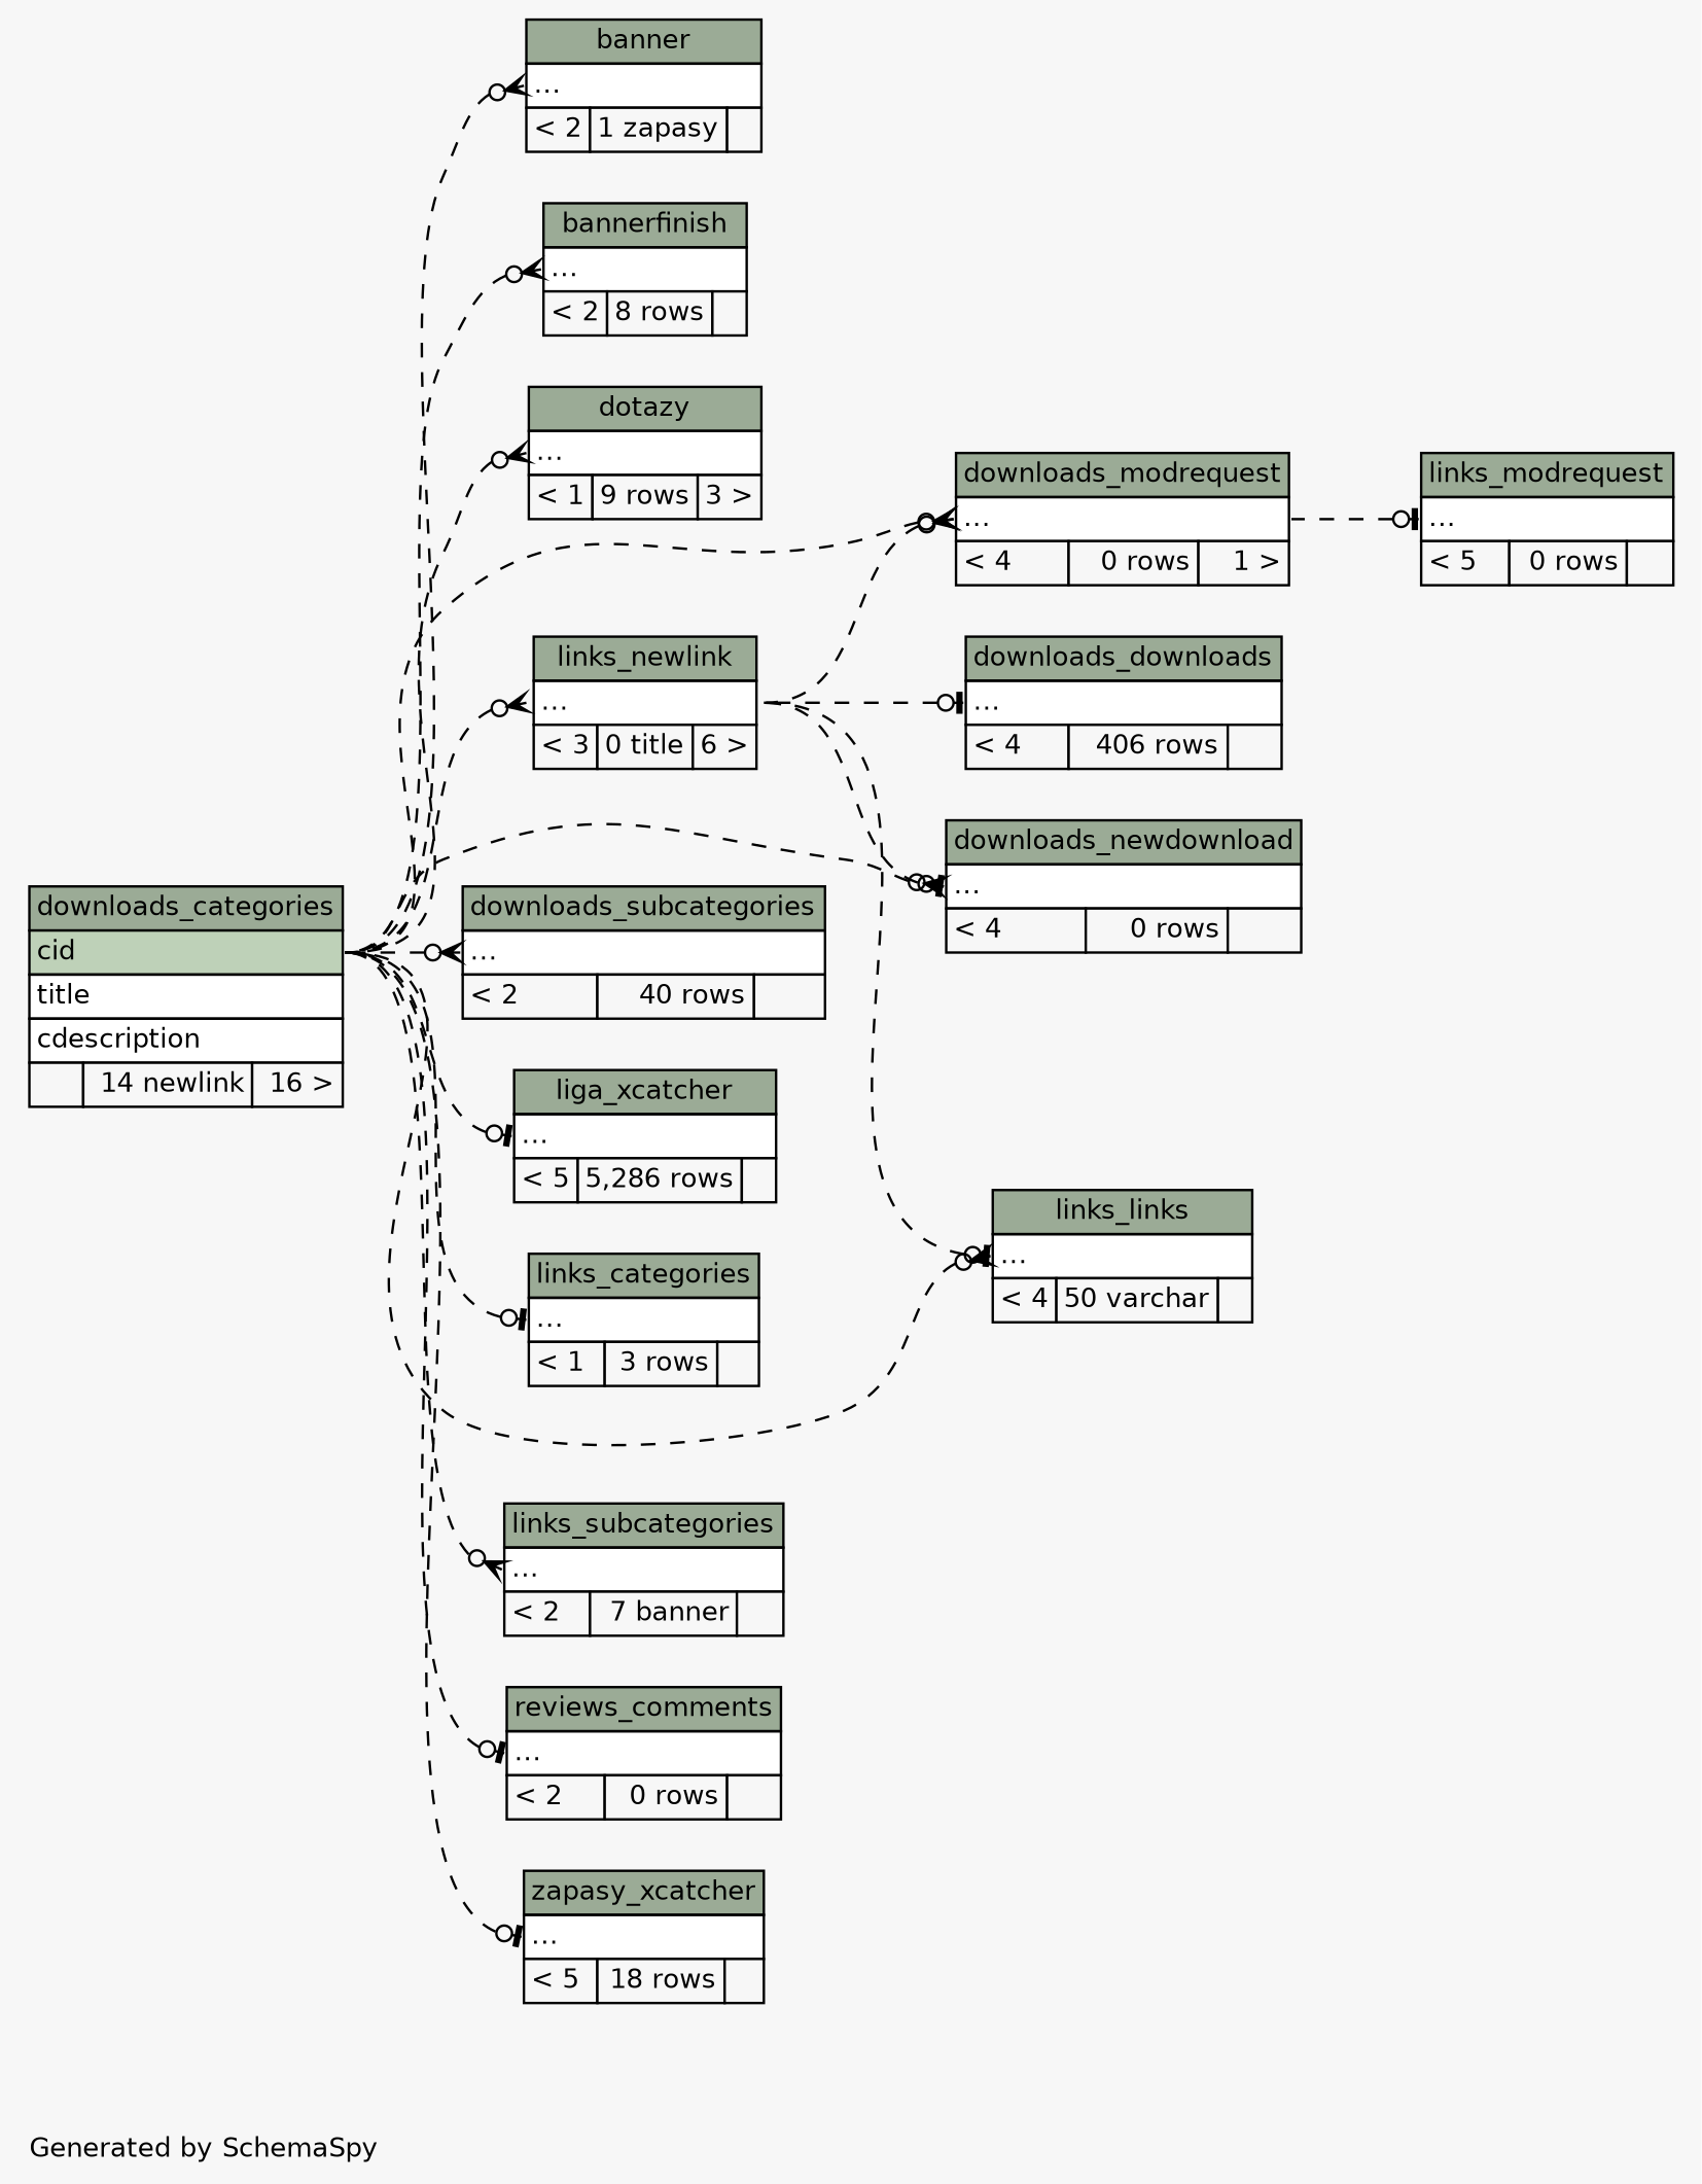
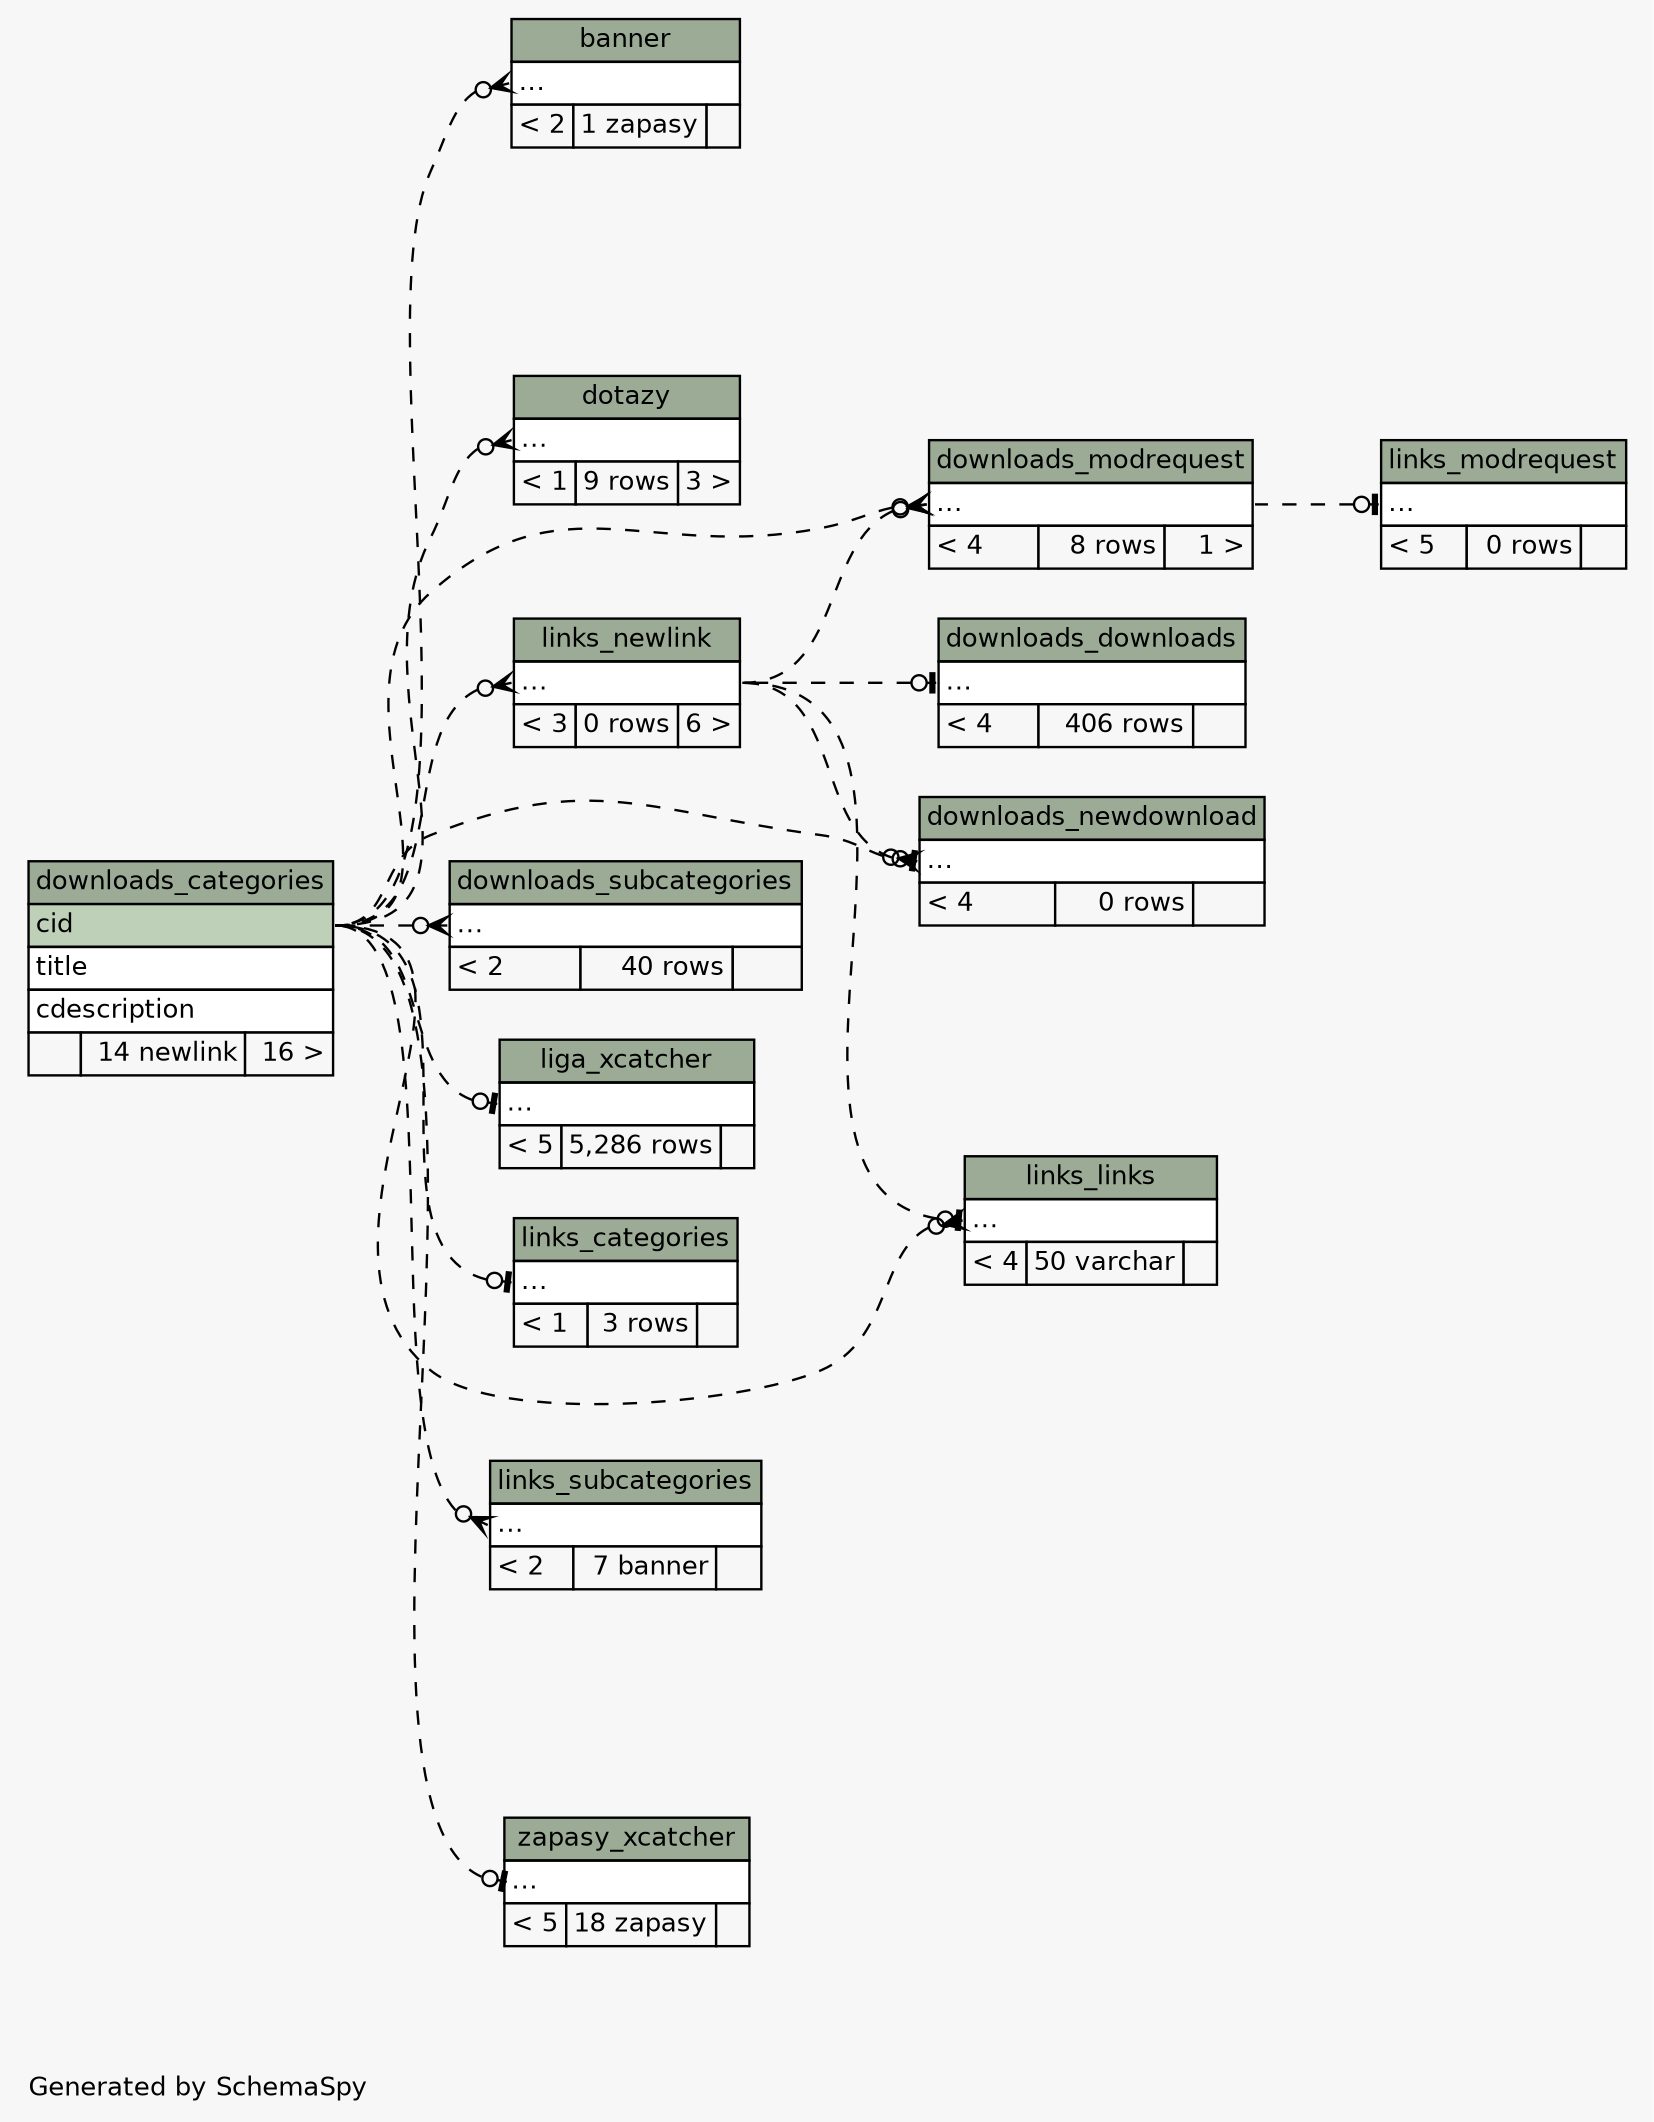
  digraph {
    bgcolor="#f7f7f7"
    fontname=Helvetica
    fontsize=11
    label="\nGenerated by SchemaSpy"
    labeljust=l
    nodesep=0.18
    rankdir=RL
    ranksep=0.46
    node [fontname=Helvetica fontsize=11 shape=plaintext]
    edge [arrowhead=none arrowsize=0.8 arrowtail=crowodot dir=back headport="cid:e" style=dashed tailport="elipses:w"]
    n1 [label=<     <TABLE BORDER="0" CELLBORDER="1" CELLSPACING="0" BGCOLOR="#ffffff">       <TR><TD COLSPAN="3" BGCOLOR="#9bab96" ALIGN="CENTER">banner</TD></TR>       <TR><TD PORT="elipses" COLSPAN="3" ALIGN="LEFT">...</TD></TR>       <TR><TD ALIGN="LEFT" BGCOLOR="#f7f7f7">&lt; 2</TD><TD ALIGN="RIGHT" BGCOLOR="#f7f7f7">1 zapasy</TD><TD ALIGN="RIGHT" BGCOLOR="#f7f7f7">  </TD></TR>     </TABLE>>]
    n2 [label=<     <TABLE BORDER="0" CELLBORDER="1" CELLSPACING="0" BGCOLOR="#ffffff">       <TR><TD COLSPAN="3" BGCOLOR="#9bab96" ALIGN="CENTER">downloads_categories</TD></TR>       <TR><TD PORT="cid" COLSPAN="3" BGCOLOR="#bed1b8" ALIGN="LEFT">cid</TD></TR>       <TR><TD PORT="title" COLSPAN="3" ALIGN="LEFT">title</TD></TR>       <TR><TD PORT="cdescription" COLSPAN="3" ALIGN="LEFT">cdescription</TD></TR>       <TR><TD ALIGN="LEFT" BGCOLOR="#f7f7f7">  </TD><TD ALIGN="RIGHT" BGCOLOR="#f7f7f7">14 newlink</TD><TD ALIGN="RIGHT" BGCOLOR="#f7f7f7">16 &gt;</TD></TR>     </TABLE>>]
-   n3 [label=<     <TABLE BORDER="0" CELLBORDER="1" CELLSPACING="0" BGCOLOR="#ffffff">       <TR><TD COLSPAN="3" BGCOLOR="#9bab96" ALIGN="CENTER">bannerfinish</TD></TR>       <TR><TD PORT="elipses" COLSPAN="3" ALIGN="LEFT">...</TD></TR>       <TR><TD ALIGN="LEFT" BGCOLOR="#f7f7f7">&lt; 2</TD><TD ALIGN="RIGHT" BGCOLOR="#f7f7f7">8 rows</TD><TD ALIGN="RIGHT" BGCOLOR="#f7f7f7">  </TD></TR>     </TABLE>>]
    n4 [label=<     <TABLE BORDER="0" CELLBORDER="1" CELLSPACING="0" BGCOLOR="#ffffff">       <TR><TD COLSPAN="3" BGCOLOR="#9bab96" ALIGN="CENTER">dotazy</TD></TR>       <TR><TD PORT="elipses" COLSPAN="3" ALIGN="LEFT">...</TD></TR>       <TR><TD ALIGN="LEFT" BGCOLOR="#f7f7f7">&lt; 1</TD><TD ALIGN="RIGHT" BGCOLOR="#f7f7f7">9 rows</TD><TD ALIGN="RIGHT" BGCOLOR="#f7f7f7">3 &gt;</TD></TR>     </TABLE>>]
    n5 [label=<     <TABLE BORDER="0" CELLBORDER="1" CELLSPACING="0" BGCOLOR="#ffffff">       <TR><TD COLSPAN="3" BGCOLOR="#9bab96" ALIGN="CENTER">downloads_downloads</TD></TR>       <TR><TD PORT="elipses" COLSPAN="3" ALIGN="LEFT">...</TD></TR>       <TR><TD ALIGN="LEFT" BGCOLOR="#f7f7f7">&lt; 4</TD><TD ALIGN="RIGHT" BGCOLOR="#f7f7f7">406 rows</TD><TD ALIGN="RIGHT" BGCOLOR="#f7f7f7">  </TD></TR>     </TABLE>>]
-   n6 [label=<     <TABLE BORDER="0" CELLBORDER="1" CELLSPACING="0" BGCOLOR="#ffffff">       <TR><TD COLSPAN="3" BGCOLOR="#9bab96" ALIGN="CENTER">links_newlink</TD></TR>       <TR><TD PORT="elipses" COLSPAN="3" ALIGN="LEFT">...</TD></TR>       <TR><TD ALIGN="LEFT" BGCOLOR="#f7f7f7">&lt; 3</TD><TD ALIGN="RIGHT" BGCOLOR="#f7f7f7">0 title</TD><TD ALIGN="RIGHT" BGCOLOR="#f7f7f7">6 &gt;</TD></TR>     </TABLE>>]
-   n7 [label=<     <TABLE BORDER="0" CELLBORDER="1" CELLSPACING="0" BGCOLOR="#ffffff">       <TR><TD COLSPAN="3" BGCOLOR="#9bab96" ALIGN="CENTER">downloads_modrequest</TD></TR>       <TR><TD PORT="elipses" COLSPAN="3" ALIGN="LEFT">...</TD></TR>       <TR><TD ALIGN="LEFT" BGCOLOR="#f7f7f7">&lt; 4</TD><TD ALIGN="RIGHT" BGCOLOR="#f7f7f7">0 rows</TD><TD ALIGN="RIGHT" BGCOLOR="#f7f7f7">1 &gt;</TD></TR>     </TABLE>>]
+   n6 [label=<     <TABLE BORDER="0" CELLBORDER="1" CELLSPACING="0" BGCOLOR="#ffffff">       <TR><TD COLSPAN="3" BGCOLOR="#9bab96" ALIGN="CENTER">links_newlink</TD></TR>       <TR><TD PORT="elipses" COLSPAN="3" ALIGN="LEFT">...</TD></TR>       <TR><TD ALIGN="LEFT" BGCOLOR="#f7f7f7">&lt; 3</TD><TD ALIGN="RIGHT" BGCOLOR="#f7f7f7">0 rows</TD><TD ALIGN="RIGHT" BGCOLOR="#f7f7f7">6 &gt;</TD></TR>     </TABLE>>]
+   n7 [label=<     <TABLE BORDER="0" CELLBORDER="1" CELLSPACING="0" BGCOLOR="#ffffff">       <TR><TD COLSPAN="3" BGCOLOR="#9bab96" ALIGN="CENTER">downloads_modrequest</TD></TR>       <TR><TD PORT="elipses" COLSPAN="3" ALIGN="LEFT">...</TD></TR>       <TR><TD ALIGN="LEFT" BGCOLOR="#f7f7f7">&lt; 4</TD><TD ALIGN="RIGHT" BGCOLOR="#f7f7f7">8 rows</TD><TD ALIGN="RIGHT" BGCOLOR="#f7f7f7">1 &gt;</TD></TR>     </TABLE>>]
    n8 [label=<     <TABLE BORDER="0" CELLBORDER="1" CELLSPACING="0" BGCOLOR="#ffffff">       <TR><TD COLSPAN="3" BGCOLOR="#9bab96" ALIGN="CENTER">downloads_newdownload</TD></TR>       <TR><TD PORT="elipses" COLSPAN="3" ALIGN="LEFT">...</TD></TR>       <TR><TD ALIGN="LEFT" BGCOLOR="#f7f7f7">&lt; 4</TD><TD ALIGN="RIGHT" BGCOLOR="#f7f7f7">0 rows</TD><TD ALIGN="RIGHT" BGCOLOR="#f7f7f7">  </TD></TR>     </TABLE>>]
    n9 [label=<     <TABLE BORDER="0" CELLBORDER="1" CELLSPACING="0" BGCOLOR="#ffffff">       <TR><TD COLSPAN="3" BGCOLOR="#9bab96" ALIGN="CENTER">downloads_subcategories</TD></TR>       <TR><TD PORT="elipses" COLSPAN="3" ALIGN="LEFT">...</TD></TR>       <TR><TD ALIGN="LEFT" BGCOLOR="#f7f7f7">&lt; 2</TD><TD ALIGN="RIGHT" BGCOLOR="#f7f7f7">40 rows</TD><TD ALIGN="RIGHT" BGCOLOR="#f7f7f7">  </TD></TR>     </TABLE>>]
    n10 [label=<     <TABLE BORDER="0" CELLBORDER="1" CELLSPACING="0" BGCOLOR="#ffffff">       <TR><TD COLSPAN="3" BGCOLOR="#9bab96" ALIGN="CENTER">liga_xcatcher</TD></TR>       <TR><TD PORT="elipses" COLSPAN="3" ALIGN="LEFT">...</TD></TR>       <TR><TD ALIGN="LEFT" BGCOLOR="#f7f7f7">&lt; 5</TD><TD ALIGN="RIGHT" BGCOLOR="#f7f7f7">5,286 rows</TD><TD ALIGN="RIGHT" BGCOLOR="#f7f7f7">  </TD></TR>     </TABLE>>]
    n11 [label=<     <TABLE BORDER="0" CELLBORDER="1" CELLSPACING="0" BGCOLOR="#ffffff">       <TR><TD COLSPAN="3" BGCOLOR="#9bab96" ALIGN="CENTER">links_categories</TD></TR>       <TR><TD PORT="elipses" COLSPAN="3" ALIGN="LEFT">...</TD></TR>       <TR><TD ALIGN="LEFT" BGCOLOR="#f7f7f7">&lt; 1</TD><TD ALIGN="RIGHT" BGCOLOR="#f7f7f7">3 rows</TD><TD ALIGN="RIGHT" BGCOLOR="#f7f7f7">  </TD></TR>     </TABLE>>]
    n12 [label=<     <TABLE BORDER="0" CELLBORDER="1" CELLSPACING="0" BGCOLOR="#ffffff">       <TR><TD COLSPAN="3" BGCOLOR="#9bab96" ALIGN="CENTER">links_links</TD></TR>       <TR><TD PORT="elipses" COLSPAN="3" ALIGN="LEFT">...</TD></TR>       <TR><TD ALIGN="LEFT" BGCOLOR="#f7f7f7">&lt; 4</TD><TD ALIGN="RIGHT" BGCOLOR="#f7f7f7">50 varchar</TD><TD ALIGN="RIGHT" BGCOLOR="#f7f7f7">  </TD></TR>     </TABLE>>]
    n13 [label=<     <TABLE BORDER="0" CELLBORDER="1" CELLSPACING="0" BGCOLOR="#ffffff">       <TR><TD COLSPAN="3" BGCOLOR="#9bab96" ALIGN="CENTER">links_modrequest</TD></TR>       <TR><TD PORT="elipses" COLSPAN="3" ALIGN="LEFT">...</TD></TR>       <TR><TD ALIGN="LEFT" BGCOLOR="#f7f7f7">&lt; 5</TD><TD ALIGN="RIGHT" BGCOLOR="#f7f7f7">0 rows</TD><TD ALIGN="RIGHT" BGCOLOR="#f7f7f7">  </TD></TR>     </TABLE>>]
    n14 [label=<     <TABLE BORDER="0" CELLBORDER="1" CELLSPACING="0" BGCOLOR="#ffffff">       <TR><TD COLSPAN="3" BGCOLOR="#9bab96" ALIGN="CENTER">links_subcategories</TD></TR>       <TR><TD PORT="elipses" COLSPAN="3" ALIGN="LEFT">...</TD></TR>       <TR><TD ALIGN="LEFT" BGCOLOR="#f7f7f7">&lt; 2</TD><TD ALIGN="RIGHT" BGCOLOR="#f7f7f7">7 banner</TD><TD ALIGN="RIGHT" BGCOLOR="#f7f7f7">  </TD></TR>     </TABLE>>]
-   n15 [label=<     <TABLE BORDER="0" CELLBORDER="1" CELLSPACING="0" BGCOLOR="#ffffff">       <TR><TD COLSPAN="3" BGCOLOR="#9bab96" ALIGN="CENTER">reviews_comments</TD></TR>       <TR><TD PORT="elipses" COLSPAN="3" ALIGN="LEFT">...</TD></TR>       <TR><TD ALIGN="LEFT" BGCOLOR="#f7f7f7">&lt; 2</TD><TD ALIGN="RIGHT" BGCOLOR="#f7f7f7">0 rows</TD><TD ALIGN="RIGHT" BGCOLOR="#f7f7f7">  </TD></TR>     </TABLE>>]
-   n16 [label=<     <TABLE BORDER="0" CELLBORDER="1" CELLSPACING="0" BGCOLOR="#ffffff">       <TR><TD COLSPAN="3" BGCOLOR="#9bab96" ALIGN="CENTER">zapasy_xcatcher</TD></TR>       <TR><TD PORT="elipses" COLSPAN="3" ALIGN="LEFT">...</TD></TR>       <TR><TD ALIGN="LEFT" BGCOLOR="#f7f7f7">&lt; 5</TD><TD ALIGN="RIGHT" BGCOLOR="#f7f7f7">18 rows</TD><TD ALIGN="RIGHT" BGCOLOR="#f7f7f7">  </TD></TR>     </TABLE>>]
+   n16 [label=<     <TABLE BORDER="0" CELLBORDER="1" CELLSPACING="0" BGCOLOR="#ffffff">       <TR><TD COLSPAN="3" BGCOLOR="#9bab96" ALIGN="CENTER">zapasy_xcatcher</TD></TR>       <TR><TD PORT="elipses" COLSPAN="3" ALIGN="LEFT">...</TD></TR>       <TR><TD ALIGN="LEFT" BGCOLOR="#f7f7f7">&lt; 5</TD><TD ALIGN="RIGHT" BGCOLOR="#f7f7f7">18 zapasy</TD><TD ALIGN="RIGHT" BGCOLOR="#f7f7f7">  </TD></TR>     </TABLE>>]
    n1 -> n2
-   n3 -> n2
    n4 -> n2
    n5 -> n6 [arrowtail=teeodot headport="elipses:e"]
    n6 -> n2
    n7 -> n2
    n7 -> n6 [headport="elipses:e"]
    n8 -> n2
    n8 -> n6 [arrowtail=teeodot headport="elipses:e"]
    n9 -> n2
    n10 -> n2 [arrowtail=teeodot]
    n11 -> n2 [arrowtail=teeodot]
    n12 -> n2
    n12 -> n6 [arrowtail=teeodot headport="elipses:e"]
    n13 -> n7 [arrowtail=teeodot headport="elipses:e"]
    n14 -> n2
-   n15 -> n2 [arrowtail=teeodot]
    n16 -> n2 [arrowtail=teeodot]
  }
